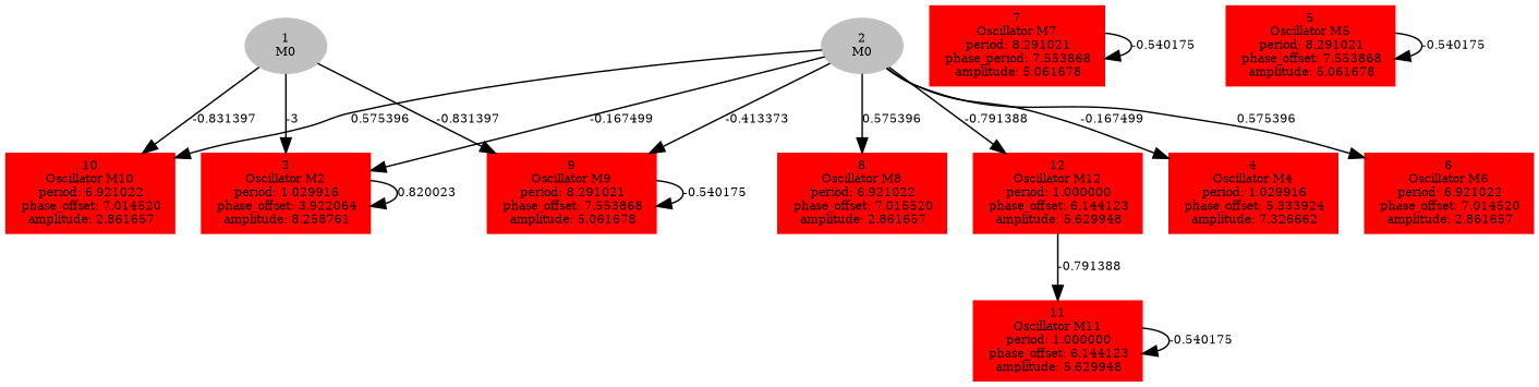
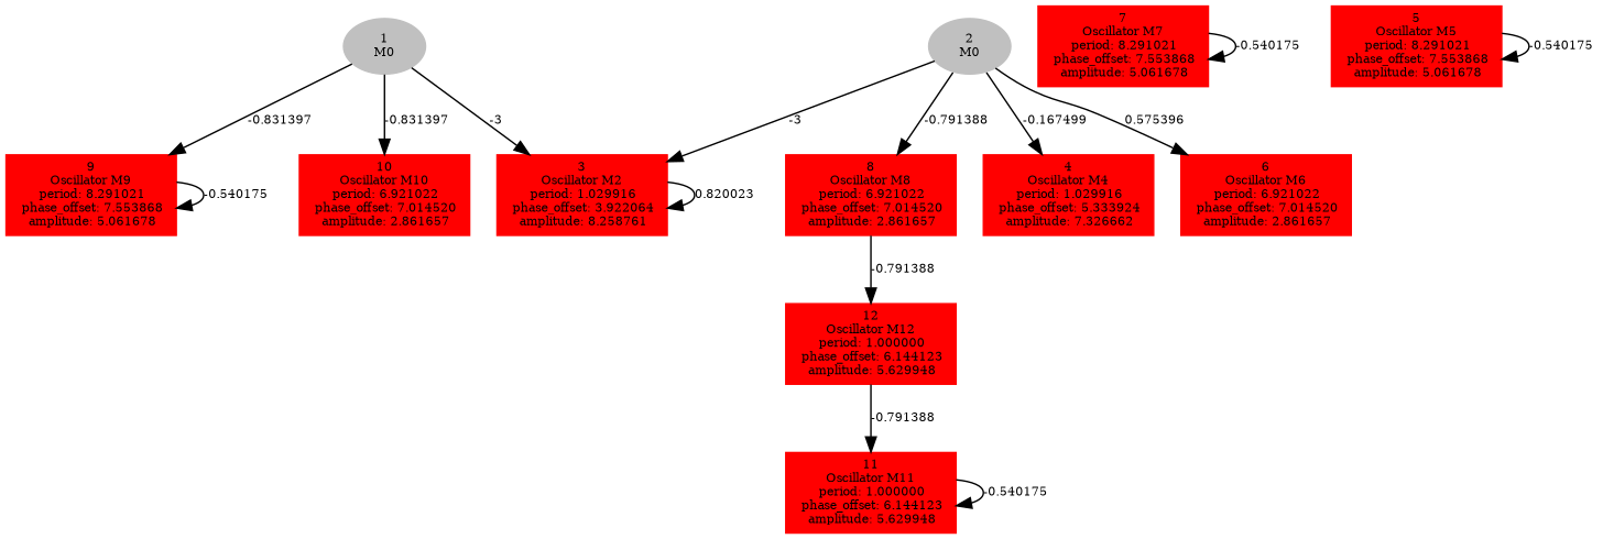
  digraph {
    forcelabels=true
    node [color=red fontsize=8 style=filled shape=box]
    edge [fontsize=8]
    n1 [color=grey label=<1<BR/>M0> shape=""]
    n2 [label=<3<BR />Oscillator M2<BR /> period: 1.029916<BR /> phase_offset: 3.922064<BR /> amplitude: 8.258761>]
    n3 [label=<9<BR />Oscillator M9<BR /> period: 8.291021<BR /> phase_offset: 7.553868<BR /> amplitude: 5.061678>]
    n4 [label=<10<BR />Oscillator M10<BR /> period: 6.921022<BR /> phase_offset: 7.014520<BR /> amplitude: 2.861657>]
-   n5 [label=<7<BR />Oscillator M7<BR /> period: 8.291021<BR /> phase_period: 7.553868<BR /> amplitude: 5.061678>]
+   n5 [label=<7<BR />Oscillator M7<BR /> period: 8.291021<BR /> phase_offset: 7.553868<BR /> amplitude: 5.061678>]
    n6 [color=grey label=<2<BR/>M0> shape=""]
    n7 [label=<4<BR />Oscillator M4<BR /> period: 1.029916<BR /> phase_offset: 5.333924<BR /> amplitude: 7.326662>]
    n8 [label=<6<BR />Oscillator M6<BR /> period: 6.921022<BR /> phase_offset: 7.014520<BR /> amplitude: 2.861657>]
-   n9 [label=<8<BR />Oscillator M8<BR /> period: 6.921022<BR /> phase_offset: 7.015520<BR /> amplitude: 2.861657>]
+   n9 [label=<8<BR />Oscillator M8<BR /> period: 6.921022<BR /> phase_offset: 7.014520<BR /> amplitude: 2.861657>]
    n10 [label=<12<BR />Oscillator M12<BR /> period: 1.000000<BR /> phase_offset: 6.144123<BR /> amplitude: 5.629948>]
    n11 [label=<5<BR />Oscillator M5<BR /> period: 8.291021<BR /> phase_offset: 7.553868<BR /> amplitude: 5.061678>]
    n12 [label=<11<BR />Oscillator M11<BR /> period: 1.000000<BR /> phase_offset: 6.144123<BR /> amplitude: 5.629948>]
    n1 -> n2 [label="-3 "]
    n1 -> n3 [label="-0.831397 "]
    n1 -> n4 [label="-0.831397 "]
    n2 -> n2 [label="0.820023 "]
    n3 -> n3 [label="-0.540175 "]
    n5 -> n5 [label="-0.540175 "]
-   n6 -> n2 [label="-0.167499 "]
-   n6 -> n3 [label="-0.413373 "]
-   n6 -> n4 [label="0.575396 "]
+   n6 -> n2 [label="-3 "]
    n6 -> n7 [label="-0.167499 "]
    n6 -> n8 [label="0.575396 "]
-   n6 -> n9 [label="0.575396 "]
-   n6 -> n10 [label="-0.791388 "]
+   n6 -> n9 [label="-0.791388 "]
+   n9 -> n10 [label="-0.791388 "]
    n10 -> n12 [label="-0.791388 "]
    n11 -> n11 [label="-0.540175 "]
    n12 -> n12 [label="-0.540175 "]
  }
